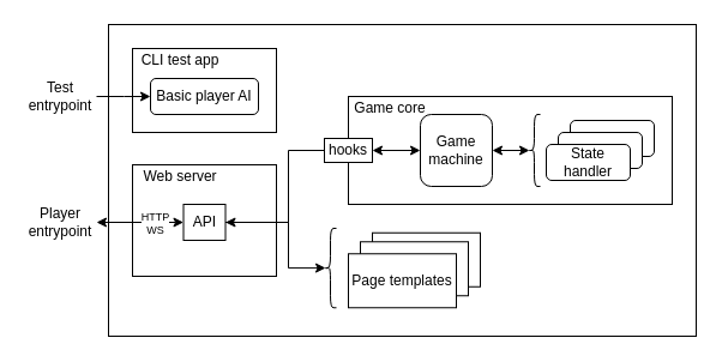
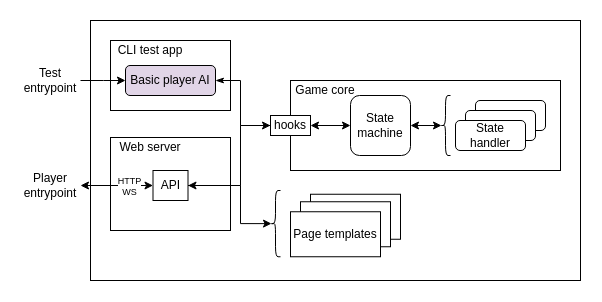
  <mxCell id="0" />
  <mxCell id="1" parent="0" />
  <mxCell id="2" value="" style="rounded=0;whiteSpace=wrap;html=1;" vertex="1" parent="1"><mxGeometry x="90" y="20" width="490" height="260" as="geometry" /></mxCell>
  <mxCell id="3" value="" style="rounded=0;whiteSpace=wrap;html=1;" vertex="1" parent="1"><mxGeometry x="290" y="80" width="270" height="90" as="geometry" /></mxCell>
  <mxCell id="4" value="Game core" style="text;html=1;align=center;verticalAlign=middle;whiteSpace=wrap;rounded=0;" vertex="1" parent="1"><mxGeometry x="290" y="80" width="70" height="20" as="geometry" /></mxCell>
  <mxCell id="5" style="edgeStyle=orthogonalEdgeStyle;rounded=0;orthogonalLoop=1;jettySize=auto;html=1;entryX=0;entryY=0.5;entryDx=0;entryDy=0;startArrow=classic;startFill=1;" edge="1" parent="1" source="6" target="7"><mxGeometry relative="1" as="geometry" /></mxCell>
  <mxCell id="6" value="hooks" style="rounded=0;whiteSpace=wrap;html=1;" vertex="1" parent="1"><mxGeometry x="270" y="115" width="40" height="20" as="geometry" /></mxCell>
- <mxCell id="7" value="Game machine" style="rounded=1;whiteSpace=wrap;html=1;" vertex="1" parent="1"><mxGeometry x="350" y="95" width="60" height="60" as="geometry" /></mxCell>
+ <mxCell id="7" value="State machine" style="rounded=1;whiteSpace=wrap;html=1;" vertex="1" parent="1"><mxGeometry x="350" y="95" width="60" height="60" as="geometry" /></mxCell>
  <mxCell id="8" value="" style="rounded=1;whiteSpace=wrap;html=1;" vertex="1" parent="1"><mxGeometry x="475" y="100" width="70" height="30" as="geometry" /></mxCell>
  <mxCell id="9" value="" style="rounded=1;whiteSpace=wrap;html=1;" vertex="1" parent="1"><mxGeometry x="465" y="110" width="70" height="30" as="geometry" /></mxCell>
  <mxCell id="10" value="State&lt;div&gt;handler&lt;/div&gt;" style="rounded=1;whiteSpace=wrap;html=1;" vertex="1" parent="1"><mxGeometry x="455" y="120" width="70" height="30" as="geometry" /></mxCell>
  <mxCell id="11" value="" style="shape=curlyBracket;whiteSpace=wrap;html=1;rounded=1;labelPosition=left;verticalLabelPosition=middle;align=right;verticalAlign=middle;" vertex="1" parent="1"><mxGeometry x="440" y="95" width="10" height="60" as="geometry" /></mxCell>
  <mxCell id="12" style="edgeStyle=orthogonalEdgeStyle;rounded=0;orthogonalLoop=1;jettySize=auto;html=1;exitX=1;exitY=0.5;exitDx=0;exitDy=0;entryX=0.1;entryY=0.5;entryDx=0;entryDy=0;entryPerimeter=0;startArrow=classic;startFill=1;" edge="1" parent="1" source="7" target="11"><mxGeometry relative="1" as="geometry" /></mxCell>
  <mxCell id="13" value="" style="rounded=0;whiteSpace=wrap;html=1;" vertex="1" parent="1"><mxGeometry x="110" y="40" width="120" height="70" as="geometry" /></mxCell>
  <mxCell id="14" value="CLI test app" style="text;html=1;align=center;verticalAlign=middle;whiteSpace=wrap;rounded=0;" vertex="1" parent="1"><mxGeometry x="110" y="40" width="80" height="20" as="geometry" /></mxCell>
+ <mxCell id="15" style="edgeStyle=orthogonalEdgeStyle;rounded=0;orthogonalLoop=1;jettySize=auto;html=1;exitX=1;exitY=0.5;exitDx=0;exitDy=0;entryX=0;entryY=0.5;entryDx=0;entryDy=0;startArrow=classicThin;startFill=1;" edge="1" parent="1" source="17" target="6"><mxGeometry relative="1" as="geometry"><Array as="points"><mxPoint x="240" y="80" /><mxPoint x="240" y="125" /></Array></mxGeometry></mxCell>
  <mxCell id="16" style="edgeStyle=orthogonalEdgeStyle;rounded=0;orthogonalLoop=1;jettySize=auto;html=1;exitX=0;exitY=0.5;exitDx=0;exitDy=0;startArrow=classic;startFill=1;endArrow=none;" edge="1" parent="1" source="17"><mxGeometry relative="1" as="geometry"><mxPoint x="80" y="80" as="targetPoint" /></mxGeometry></mxCell>
- <mxCell id="17" value="Basic player AI" style="rounded=1;whiteSpace=wrap;html=1;" vertex="1" parent="1"><mxGeometry x="125" y="65" width="90" height="30" as="geometry" /></mxCell>
+ <mxCell id="17" value="Basic player AI" style="rounded=1;whiteSpace=wrap;html=1;fillColor=#e1d5e7;" vertex="1" parent="1"><mxGeometry x="125" y="65" width="90" height="30" as="geometry" /></mxCell>
  <mxCell id="18" value="Test entrypoint" style="text;html=1;align=center;verticalAlign=middle;whiteSpace=wrap;rounded=0;" vertex="1" parent="1"><mxGeometry x="20" y="65" width="60" height="30" as="geometry" /></mxCell>
  <mxCell id="19" value="" style="rounded=0;whiteSpace=wrap;html=1;" vertex="1" parent="1"><mxGeometry x="110" y="137" width="120" height="93" as="geometry" /></mxCell>
  <mxCell id="20" value="Web server" style="text;html=1;align=center;verticalAlign=middle;whiteSpace=wrap;rounded=0;" vertex="1" parent="1"><mxGeometry x="110" y="137" width="80" height="20" as="geometry" /></mxCell>
  <mxCell id="21" value="" style="rounded=0;whiteSpace=wrap;html=1;" vertex="1" parent="1"><mxGeometry x="310" y="193.75" width="90" height="45" as="geometry" /></mxCell>
  <mxCell id="22" value="" style="rounded=0;whiteSpace=wrap;html=1;" vertex="1" parent="1"><mxGeometry x="300" y="201.25" width="90" height="45" as="geometry" /></mxCell>
  <mxCell id="23" value="Page templates" style="rounded=0;whiteSpace=wrap;html=1;" vertex="1" parent="1"><mxGeometry x="290" y="211.25" width="90" height="45" as="geometry" /></mxCell>
  <mxCell id="24" value="API" style="whiteSpace=wrap;html=1;rounded=0;" vertex="1" parent="1"><mxGeometry x="152.5" y="170" width="35" height="30" as="geometry" /></mxCell>
  <mxCell id="25" style="edgeStyle=orthogonalEdgeStyle;rounded=0;orthogonalLoop=1;jettySize=auto;html=1;exitX=0;exitY=0.5;exitDx=0;exitDy=0;entryX=1;entryY=0.5;entryDx=0;entryDy=0;" edge="1" parent="1" source="6" target="24"><mxGeometry relative="1" as="geometry"><Array as="points"><mxPoint x="240" y="125" /><mxPoint x="240" y="185" /></Array></mxGeometry></mxCell>
  <mxCell id="26" value="" style="shape=curlyBracket;whiteSpace=wrap;html=1;rounded=1;labelPosition=left;verticalLabelPosition=middle;align=right;verticalAlign=middle;" vertex="1" parent="1"><mxGeometry x="270" y="190" width="10" height="66.25" as="geometry" /></mxCell>
  <mxCell id="27" style="edgeStyle=orthogonalEdgeStyle;rounded=0;orthogonalLoop=1;jettySize=auto;html=1;exitX=1;exitY=0.5;exitDx=0;exitDy=0;entryX=0.1;entryY=0.5;entryDx=0;entryDy=0;entryPerimeter=0;" edge="1" parent="1" source="24" target="26"><mxGeometry relative="1" as="geometry"><Array as="points"><mxPoint x="240" y="185" /><mxPoint x="240" y="223" /></Array></mxGeometry></mxCell>
  <mxCell id="28" style="edgeStyle=orthogonalEdgeStyle;rounded=0;orthogonalLoop=1;jettySize=auto;html=1;entryX=0;entryY=0.5;entryDx=0;entryDy=0;startArrow=classic;startFill=1;" edge="1" parent="1" source="30" target="24"><mxGeometry relative="1" as="geometry" /></mxCell>
  <mxCell id="29" value="HTTP&lt;div&gt;WS&lt;/div&gt;" style="edgeLabel;html=1;align=center;verticalAlign=middle;resizable=0;points=[];fontSize=9;" vertex="1" connectable="0" parent="28"><mxGeometry x="0.324" relative="1" as="geometry"><mxPoint as="offset" /></mxGeometry></mxCell>
  <mxCell id="30" value="Player entrypoint" style="text;html=1;align=center;verticalAlign=middle;whiteSpace=wrap;rounded=0;" vertex="1" parent="1"><mxGeometry x="20" y="170" width="60" height="30" as="geometry" /></mxCell>
